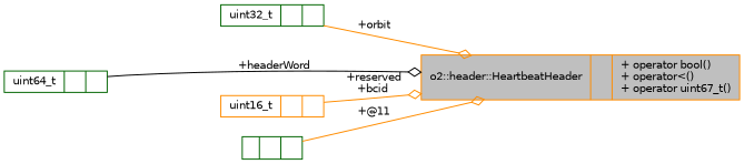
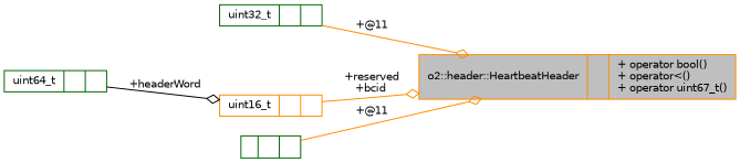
  digraph {
    rankdir=LR
    node [color=darkgreen fontname=Helvetica fontsize=10 shape=record]
    edge [arrowhead=odiamond color=darkorange fontname=Helvetica fontsize=10 labelfontname=Helvetica labelfontsize=10 style=solid]
    n1 [color=darkorange fillcolor=grey75 fontcolor=black height=0.2 label="{o2::header::HeartbeatHeader\n||+ operator bool()\l+ operator\<()\l+ operator uint67_t()\l}" style=filled width=0.4]
    n2 [height=0.2 label="{uint32_t\n||}" width=0.4]
    n3 [height=0.2 label="{uint64_t\n||}" width=0.4]
    n4 [color=darkorange height=0.2 label="{uint16_t\n||}" width=0.4]
    n5 [height=0.2 label="{\n||}" width=0.4]
-   n2 -> n1 [label=" +orbit"]
-   n3 -> n1 [color=black label=" +headerWord"]
+   n2 -> n1 [label=" +@11"]
+   n3 -> n4 [color=black label=" +headerWord"]
    n4 -> n1 [label=" +reserved\n+bcid"]
    n5 -> n1 [label=" +@11"]
  }
